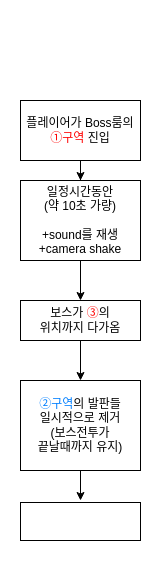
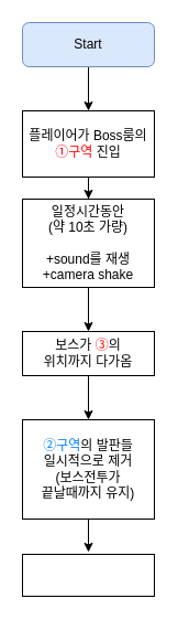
  <mxCell id="0" />
  <mxCell id="1" parent="0" />
+ <mxCell id="2" style="edgeStyle=orthogonalEdgeStyle;rounded=0;orthogonalLoop=1;jettySize=auto;html=1;entryX=0.5;entryY=0;entryDx=0;entryDy=0;" edge="1" parent="1" source="5" target="4"><mxGeometry relative="1" as="geometry"><mxPoint x="80" y="60" as="sourcePoint" /></mxGeometry></mxCell>
  <mxCell id="3" style="edgeStyle=orthogonalEdgeStyle;rounded=0;orthogonalLoop=1;jettySize=auto;html=1;exitX=0.5;exitY=1;exitDx=0;exitDy=0;" edge="1" parent="1" source="4" target="7"><mxGeometry relative="1" as="geometry" /></mxCell>
  <mxCell id="4" value="플레이어가 Boss룸의 &lt;font color=&quot;#ff0000&quot;&gt;①구역&lt;/font&gt; 진입" style="rounded=0;whiteSpace=wrap;html=1;" vertex="1" parent="1"><mxGeometry x="20" y="100" width="120" height="60" as="geometry" /></mxCell>
+ <mxCell id="5" value="Start" style="rounded=1;whiteSpace=wrap;html=1;fillColor=#dae8fc;strokeColor=#6c8ebf;" vertex="1" parent="1"><mxGeometry x="20" y="20" width="120" height="40" as="geometry" /></mxCell>
  <mxCell id="6" style="edgeStyle=orthogonalEdgeStyle;rounded=0;orthogonalLoop=1;jettySize=auto;html=1;exitX=0.5;exitY=1;exitDx=0;exitDy=0;" edge="1" parent="1" source="7" target="9"><mxGeometry relative="1" as="geometry" /></mxCell>
  <mxCell id="7" value="일정시간동안&lt;br&gt;(약 10초 가량)&lt;br&gt;&lt;br&gt;+sound를 재생&lt;br&gt;+camera shake" style="rounded=0;whiteSpace=wrap;html=1;" vertex="1" parent="1"><mxGeometry x="20" y="180" width="120" height="80" as="geometry" /></mxCell>
  <mxCell id="8" style="edgeStyle=orthogonalEdgeStyle;rounded=0;orthogonalLoop=1;jettySize=auto;html=1;exitX=0.5;exitY=1;exitDx=0;exitDy=0;" edge="1" parent="1" source="9" target="11"><mxGeometry relative="1" as="geometry" /></mxCell>
  <mxCell id="9" value="보스가 &lt;font color=&quot;#ff0000&quot;&gt;③&lt;/font&gt;의&lt;br&gt;위치까지 다가옴" style="rounded=0;whiteSpace=wrap;html=1;" vertex="1" parent="1"><mxGeometry x="20" y="300" width="120" height="40" as="geometry" /></mxCell>
  <mxCell id="10" style="edgeStyle=orthogonalEdgeStyle;rounded=0;orthogonalLoop=1;jettySize=auto;html=1;exitX=0.5;exitY=1;exitDx=0;exitDy=0;entryX=0.5;entryY=0;entryDx=0;entryDy=0;" edge="1" parent="1" source="11"><mxGeometry relative="1" as="geometry"><mxPoint x="80" y="500" as="targetPoint" /></mxGeometry></mxCell>
  <mxCell id="11" value="&lt;font color=&quot;#007fff&quot;&gt;②구역&lt;/font&gt;의 발판들&lt;br&gt;일시적으로 제거&lt;br&gt;(보스전투가&lt;br&gt;끝날때까지 유지)" style="rounded=0;whiteSpace=wrap;html=1;" vertex="1" parent="1"><mxGeometry x="20" y="380" width="120" height="90" as="geometry" /></mxCell>
  <mxCell id="12" value="" style="rounded=0;whiteSpace=wrap;html=1;" vertex="1" parent="1"><mxGeometry x="20" y="502" width="120" height="38" as="geometry" /></mxCell>
